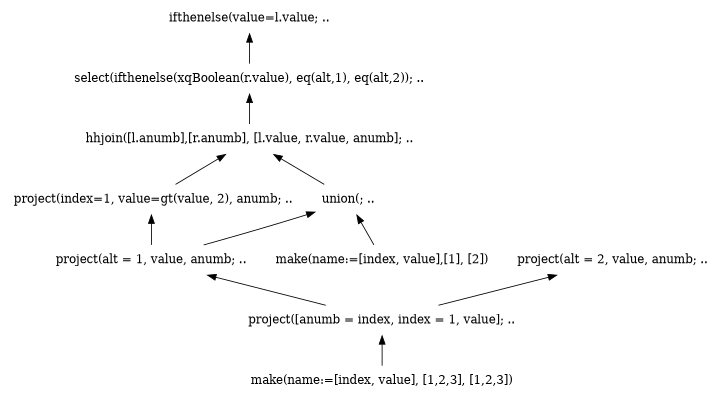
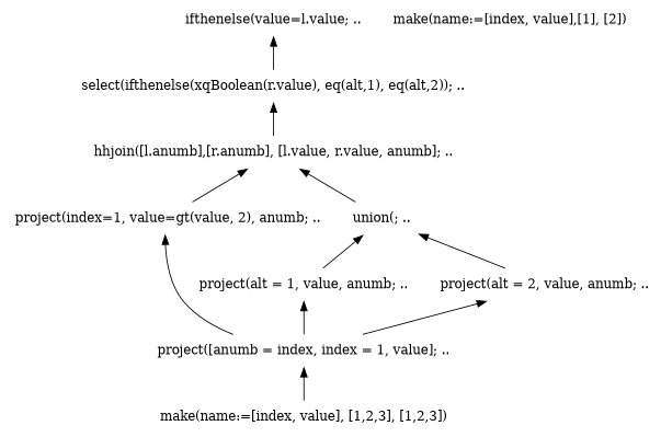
  digraph {
    node [color=black shape=plaintext]
    edge [arrowhead=none arrowtail=normal color=black dir=both fontcolor=black fontname=Helvetica weight=1]
    n1 [color=gray40 label="project([anumb = index, index = 1, value]; .."]
    n2 [color=darkorange label="make(name:=[index, value], [1,2,3], [1,2,3])"]
    n3 [color=gray40 label="make(name:=[index, value],[1], [2])"]
    n4 [label="ifthenelse(value=l.value; .."]
    n5 [color=blue label="select(ifthenelse(xqBoolean(r.value), eq(alt,1), eq(alt,2)); .."]
    n6 [label="hhjoin([l.anumb],[r.anumb], [l.value, r.value, anumb]; .."]
    n7 [color=darkorange label="project(alt = 1, value, anumb; .."]
    n8 [label="project(alt = 2, value, anumb; .."]
    n9 [color=blue label=" project(index=1, value=gt(value, 2), anumb; .."]
    n10 [label="union(; .."]
    n1 -> n2
    n4 -> n5
    n5 -> n6
    n6 -> n9
    n6 -> n10
    n7 -> n1
    n8 -> n1
-   n9 -> n7
+   n9 -> n1
    n10 -> n7
-   n10 -> n3
+   n10 -> n8
  }
